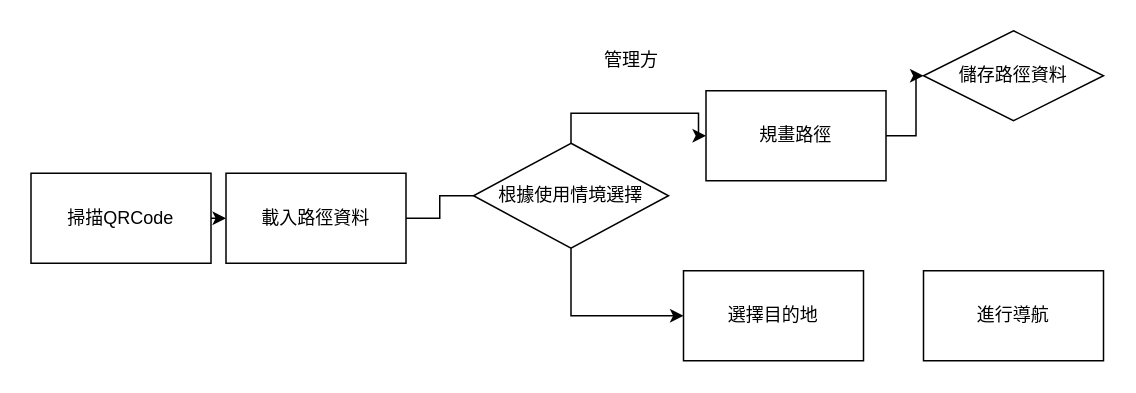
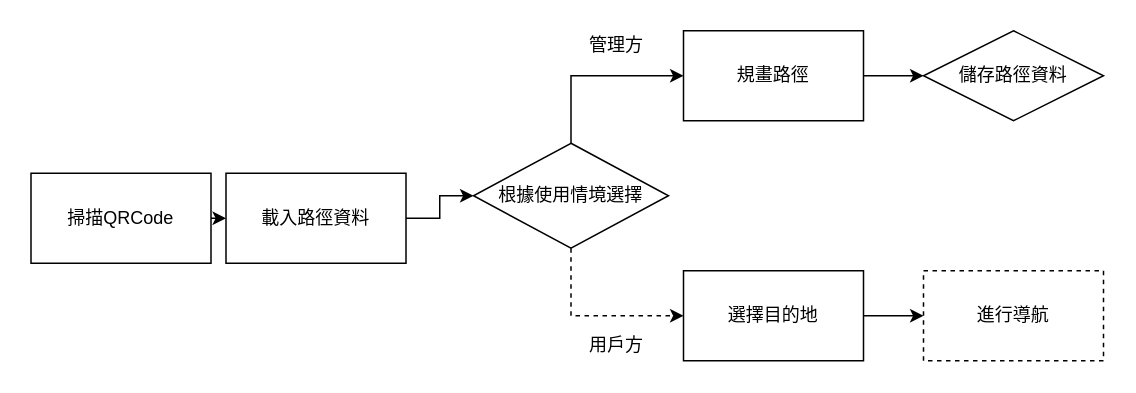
  <mxCell id="0" />
  <mxCell id="1" parent="0" />
  <mxCell id="2" style="edgeStyle=orthogonalEdgeStyle;rounded=0;orthogonalLoop=1;jettySize=auto;html=1;exitX=1;exitY=0.5;exitDx=0;exitDy=0;entryX=0;entryY=0.5;entryDx=0;entryDy=0;" edge="1" parent="1" source="3" target="5"><mxGeometry relative="1" as="geometry" /></mxCell>
  <mxCell id="3" value="掃描QRCode" style="rounded=0;whiteSpace=wrap;html=1;" vertex="1" parent="1"><mxGeometry x="20" y="115" width="120" height="60" as="geometry" /></mxCell>
- <mxCell id="4" style="edgeStyle=orthogonalEdgeStyle;rounded=0;orthogonalLoop=1;jettySize=auto;html=1;exitX=1;exitY=0.5;exitDx=0;exitDy=0;entryX=0;entryY=0.5;entryDx=0;entryDy=0;endArrow=none;" edge="1" parent="1" source="5" target="8"><mxGeometry relative="1" as="geometry" /></mxCell>
+ <mxCell id="4" style="edgeStyle=orthogonalEdgeStyle;rounded=0;orthogonalLoop=1;jettySize=auto;html=1;exitX=1;exitY=0.5;exitDx=0;exitDy=0;entryX=0;entryY=0.5;entryDx=0;entryDy=0;" edge="1" parent="1" source="5" target="8"><mxGeometry relative="1" as="geometry" /></mxCell>
  <mxCell id="5" value="載入路徑資料" style="rounded=0;whiteSpace=wrap;html=1;" vertex="1" parent="1"><mxGeometry x="150" y="115" width="120" height="60" as="geometry" /></mxCell>
- <mxCell id="6" style="edgeStyle=orthogonalEdgeStyle;rounded=0;orthogonalLoop=1;jettySize=auto;html=1;exitX=0.5;exitY=1;exitDx=0;exitDy=0;entryX=0;entryY=0.5;entryDx=0;entryDy=0;" edge="1" parent="1" source="8" target="13"><mxGeometry relative="1" as="geometry" /></mxCell>
+ <mxCell id="6" style="edgeStyle=orthogonalEdgeStyle;rounded=0;orthogonalLoop=1;jettySize=auto;html=1;exitX=0.5;exitY=1;exitDx=0;exitDy=0;entryX=0;entryY=0.5;entryDx=0;entryDy=0;dashed=1;" edge="1" parent="1" source="8" target="13"><mxGeometry relative="1" as="geometry" /></mxCell>
  <mxCell id="7" style="edgeStyle=orthogonalEdgeStyle;rounded=0;orthogonalLoop=1;jettySize=auto;html=1;exitX=0.5;exitY=0;exitDx=0;exitDy=0;entryX=0;entryY=0.5;entryDx=0;entryDy=0;" edge="1" parent="1" source="8" target="10"><mxGeometry relative="1" as="geometry" /></mxCell>
  <mxCell id="8" value="根據使用情境選擇" style="rhombus;whiteSpace=wrap;html=1;" vertex="1" parent="1"><mxGeometry x="315" y="95" width="130" height="70" as="geometry" /></mxCell>
  <mxCell id="9" style="edgeStyle=orthogonalEdgeStyle;rounded=0;orthogonalLoop=1;jettySize=auto;html=1;exitX=1;exitY=0.5;exitDx=0;exitDy=0;entryX=0;entryY=0.5;entryDx=0;entryDy=0;" edge="1" parent="1" source="10" target="11"><mxGeometry relative="1" as="geometry" /></mxCell>
- <mxCell id="10" value="規畫路徑" style="rounded=0;whiteSpace=wrap;html=1;" vertex="1" parent="1"><mxGeometry x="470" y="60" width="120" height="60" as="geometry" /></mxCell>
+ <mxCell id="10" value="規畫路徑" style="rounded=0;whiteSpace=wrap;html=1;" vertex="1" parent="1"><mxGeometry x="455" y="20" width="120" height="60" as="geometry" /></mxCell>
  <mxCell id="11" value="儲存路徑資料" style="rhombus;whiteSpace=wrap;html=1;" vertex="1" parent="1"><mxGeometry x="615" y="20" width="120" height="60" as="geometry" /></mxCell>
+ <mxCell id="12" style="edgeStyle=orthogonalEdgeStyle;rounded=0;orthogonalLoop=1;jettySize=auto;html=1;exitX=1;exitY=0.5;exitDx=0;exitDy=0;entryX=0;entryY=0.5;entryDx=0;entryDy=0;" edge="1" parent="1" source="13" target="14"><mxGeometry relative="1" as="geometry" /></mxCell>
  <mxCell id="13" value="選擇目的地" style="rounded=0;whiteSpace=wrap;html=1;" vertex="1" parent="1"><mxGeometry x="455" y="180" width="120" height="60" as="geometry" /></mxCell>
- <mxCell id="14" value="進行導航" style="rounded=0;whiteSpace=wrap;html=1;" vertex="1" parent="1"><mxGeometry x="615" y="180" width="120" height="60" as="geometry" /></mxCell>
- <mxCell id="15" value="管理方" style="text;html=1;align=center;verticalAlign=middle;resizable=0;points=[];autosize=1;" vertex="1" parent="1"><mxGeometry x="395" y="30" width="50" height="20" as="geometry" /></mxCell>
+ <mxCell id="14" value="進行導航" style="rounded=0;whiteSpace=wrap;html=1;dashed=1;" vertex="1" parent="1"><mxGeometry x="615" y="180" width="120" height="60" as="geometry" /></mxCell>
+ <mxCell id="15" value="管理方" style="text;html=1;align=center;verticalAlign=middle;resizable=0;points=[];autosize=1;" vertex="1" parent="1"><mxGeometry x="385" y="20" width="50" height="20" as="geometry" /></mxCell>
+ <mxCell id="16" value="用戶方" style="text;html=1;align=center;verticalAlign=middle;resizable=0;points=[];autosize=1;" vertex="1" parent="1"><mxGeometry x="385" y="220" width="50" height="20" as="geometry" /></mxCell>
